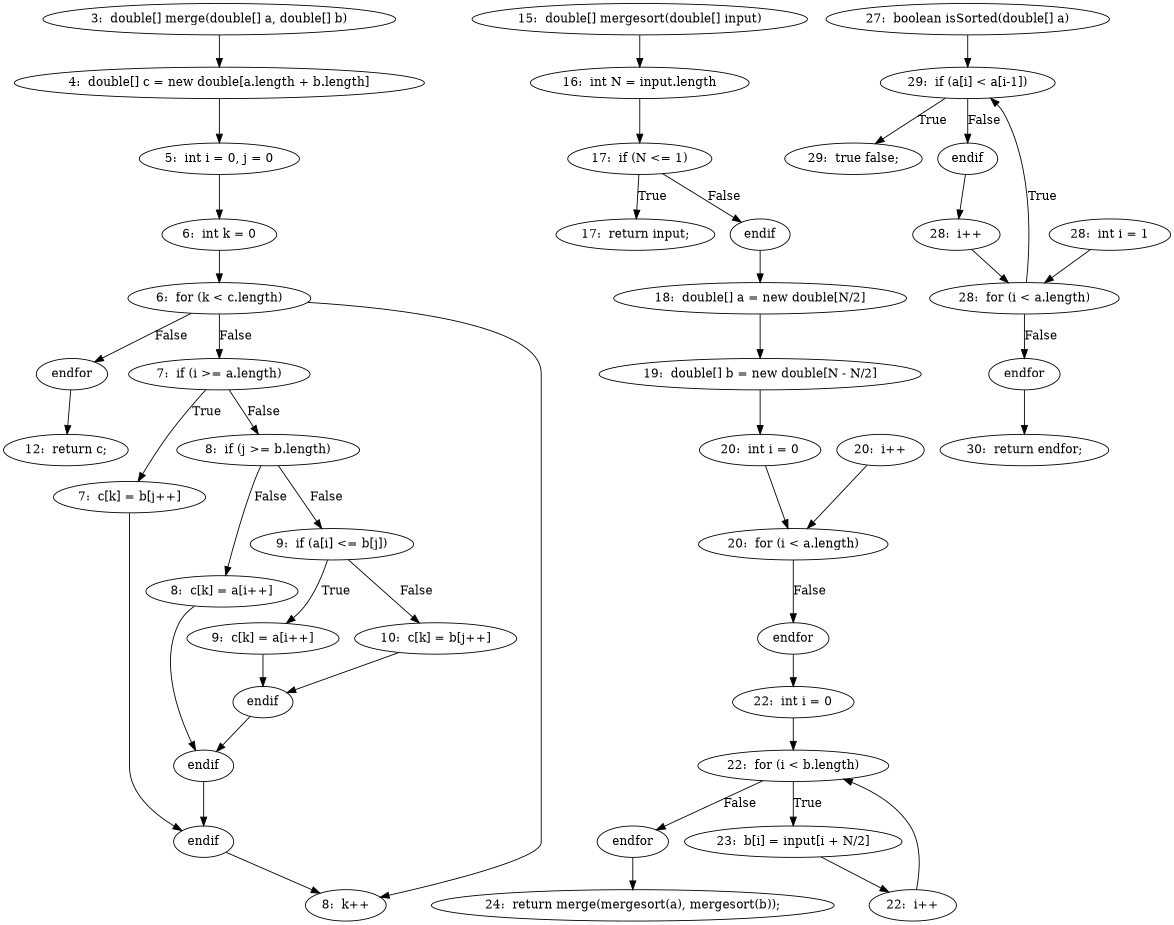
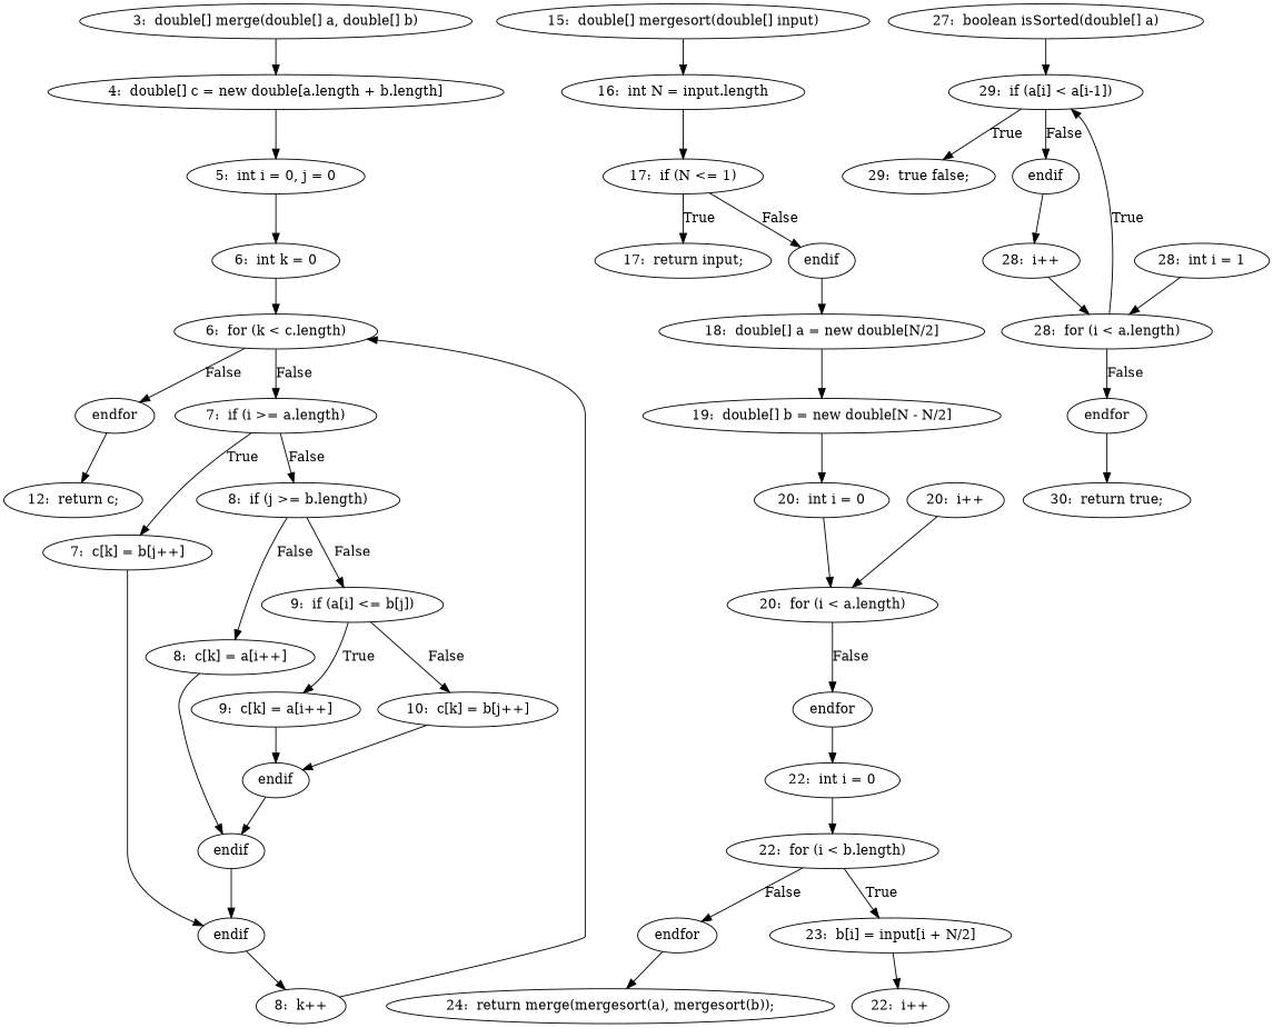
  digraph {
    n1 [label="3:  double[] merge(double[] a, double[] b)"]
    n2 [label="4:  double[] c = new double[a.length + b.length]"]
    n3 [label="5:  int i = 0, j = 0"]
    n4 [label="6:  int k = 0"]
    n5 [label="6:  for (k < c.length)"]
    n6 [label=endfor]
    n7 [label="7:  if (i >= a.length)"]
    n8 [label="12:  return c;"]
    n9 [label="7:  c[k] = b[j++]"]
    n10 [label="8:  if (j >= b.length)"]
    n11 [label="8:  k++"]
    n12 [label=endif]
    n13 [label="8:  c[k] = a[i++]"]
    n14 [label="9:  if (a[i] <= b[j])"]
    n15 [label=endif]
    n16 [label="9:  c[k] = a[i++]"]
    n17 [label="10:  c[k] = b[j++]"]
    n18 [label=endif]
    n19 [label="15:  double[] mergesort(double[] input)"]
    n20 [label="16:  int N = input.length"]
    n21 [label="17:  if (N <= 1)"]
    n22 [label="17:  return input;"]
    n23 [label=endif]
    n24 [label="18:  double[] a = new double[N/2]"]
    n25 [label="19:  double[] b = new double[N - N/2]"]
    n26 [label="20:  int i = 0"]
    n27 [label="20:  for (i < a.length)"]
    n28 [label=endfor]
    n29 [label="22:  int i = 0"]
    n30 [label="20:  i++"]
    n31 [label="22:  for (i < b.length)"]
    n32 [label=endfor]
    n33 [label="23:  b[i] = input[i + N/2]"]
    n34 [label="24:  return merge(mergesort(a), mergesort(b));"]
    n35 [label="22:  i++"]
    n36 [label="27:  boolean isSorted(double[] a)"]
    n37 [label="29:  if (a[i] < a[i-1])"]
    n38 [label="28:  int i = 1"]
    n39 [label="28:  for (i < a.length)"]
    n40 [label=endfor]
-   n41 [label="30:  return endfor;"]
+   n41 [label="30:  return true;"]
    n42 [label="29:  true false;"]
    n43 [label=endif]
    n44 [label="28:  i++"]
    n1 -> n2
    n2 -> n3
    n3 -> n4
    n4 -> n5
    n5 -> n6 [label=False]
    n5 -> n7 [label=False]
    n6 -> n8
    n7 -> n9 [label=True]
    n7 -> n10 [label=False]
    n9 -> n12
    n10 -> n13 [label=False]
    n10 -> n14 [label=False]
-   n5 -> n11
+   n11 -> n5
    n12 -> n11
    n13 -> n15
    n14 -> n16 [label=True]
    n14 -> n17 [label=False]
    n15 -> n12
    n16 -> n18
    n17 -> n18
    n18 -> n15
    n19 -> n20
    n20 -> n21
    n21 -> n22 [label=True]
    n21 -> n23 [label=False]
    n23 -> n24
    n24 -> n25
    n25 -> n26
    n26 -> n27
    n27 -> n28 [label=False]
    n28 -> n29
    n29 -> n31
    n30 -> n27
    n31 -> n32 [label=False]
    n31 -> n33 [label=True]
    n32 -> n34
    n33 -> n35
-   n35 -> n31
    n36 -> n37
    n37 -> n42 [label=True]
    n37 -> n43 [label=False]
    n38 -> n39
    n39 -> n37 [label=True]
    n39 -> n40 [label=False]
    n40 -> n41
    n43 -> n44
    n44 -> n39
  }
